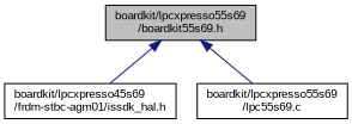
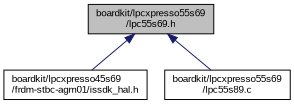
  digraph {
    fontname="Liberation Sans"
    node [color=black fillcolor=white fontname="Liberation Sans" fontsize=10 shape=record style=filled]
    edge [color=midnightblue dir=back fontname="Liberation Sans" fontsize=10 labelfontname=Helvetica labelfontsize=10 style=solid]
-   n1 [fillcolor=grey75 fontcolor=black height=0.2 label="boardkit/lpcxpresso55s69\l/boardkit55s69.h" width=0.4]
+   n1 [fillcolor=grey75 fontcolor=black height=0.2 label="boardkit/lpcxpresso55s69\l/lpc55s69.h" width=0.4]
    n2 [height=0.2 label="boardkit/lpcxpresso45s69\l/frdm-stbc-agm01/issdk_hal.h" width=0.4]
-   n3 [height=0.2 label="boardkit/lpcxpresso55s69\l/lpc55s69.c" width=0.4]
+   n3 [height=0.2 label="boardkit/lpcxpresso55s69\l/lpc55s89.c" width=0.4]
    n1 -> n2
    n1 -> n3
  }
